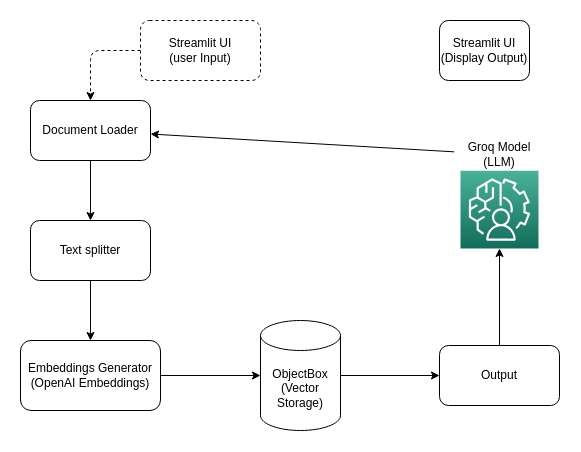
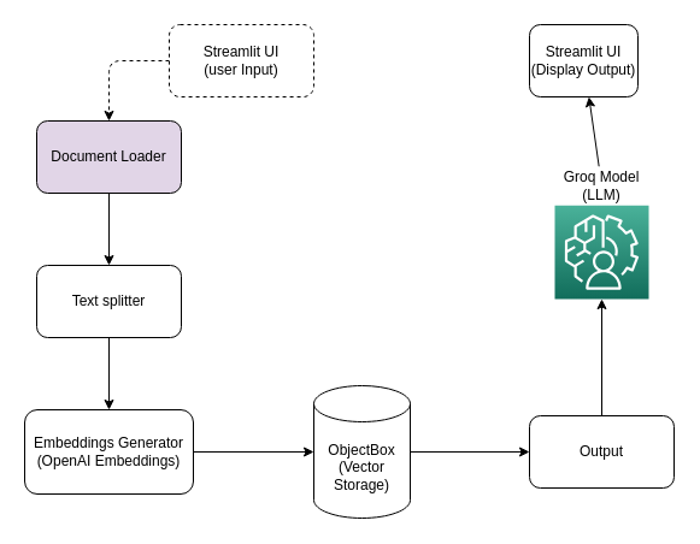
  <mxCell id="0" />
  <mxCell id="1" parent="0" />
  <mxCell id="2" style="edgeStyle=none;html=1;" edge="1" parent="1" source="3" target="5"><mxGeometry relative="1" as="geometry" /></mxCell>
- <mxCell id="3" value="Document Loader" style="rounded=1;whiteSpace=wrap;html=1;" vertex="1" parent="1"><mxGeometry x="30" y="100" width="120" height="60" as="geometry" /></mxCell>
+ <mxCell id="3" value="Document Loader" style="rounded=1;whiteSpace=wrap;html=1;fillColor=#e1d5e7;" vertex="1" parent="1"><mxGeometry x="30" y="100" width="120" height="60" as="geometry" /></mxCell>
  <mxCell id="4" style="edgeStyle=none;html=1;" edge="1" parent="1" source="5" target="7"><mxGeometry relative="1" as="geometry" /></mxCell>
  <mxCell id="5" value="Text splitter" style="rounded=1;whiteSpace=wrap;html=1;" vertex="1" parent="1"><mxGeometry x="30" y="220" width="120" height="60" as="geometry" /></mxCell>
  <mxCell id="6" style="edgeStyle=none;html=1;" edge="1" parent="1" source="7" target="9"><mxGeometry relative="1" as="geometry" /></mxCell>
  <mxCell id="7" value="Embeddings Generator&lt;br&gt;(OpenAI Embeddings)" style="rounded=1;whiteSpace=wrap;html=1;" vertex="1" parent="1"><mxGeometry x="20" y="340" width="140" height="70" as="geometry" /></mxCell>
  <mxCell id="8" style="edgeStyle=none;html=1;" edge="1" parent="1" source="9" target="11"><mxGeometry relative="1" as="geometry" /></mxCell>
  <mxCell id="9" value="ObjectBox&lt;br&gt;(Vector Storage)" style="shape=cylinder3;whiteSpace=wrap;html=1;boundedLbl=1;backgroundOutline=1;size=15;" vertex="1" parent="1"><mxGeometry x="260" y="320" width="80" height="110" as="geometry" /></mxCell>
  <mxCell id="10" style="edgeStyle=none;html=1;" edge="1" parent="1" source="11" target="13"><mxGeometry relative="1" as="geometry" /></mxCell>
  <mxCell id="11" value="Output" style="rounded=1;whiteSpace=wrap;html=1;" vertex="1" parent="1"><mxGeometry x="439" y="345" width="120" height="60" as="geometry" /></mxCell>
- <mxCell id="12" style="edgeStyle=none;html=1;startArrow=none;" edge="1" parent="1" source="18" target="3"><mxGeometry relative="1" as="geometry" /></mxCell>
+ <mxCell id="12" style="edgeStyle=none;html=1;startArrow=none;" edge="1" parent="1" source="18" target="14"><mxGeometry relative="1" as="geometry" /></mxCell>
  <mxCell id="13" value="" style="sketch=0;points=[[0,0,0],[0.25,0,0],[0.5,0,0],[0.75,0,0],[1,0,0],[0,1,0],[0.25,1,0],[0.5,1,0],[0.75,1,0],[1,1,0],[0,0.25,0],[0,0.5,0],[0,0.75,0],[1,0.25,0],[1,0.5,0],[1,0.75,0]];outlineConnect=0;fontColor=#232F3E;gradientColor=#4AB29A;gradientDirection=north;fillColor=#116D5B;strokeColor=#ffffff;dashed=0;verticalLabelPosition=bottom;verticalAlign=top;align=center;html=1;fontSize=12;fontStyle=0;aspect=fixed;shape=mxgraph.aws4.resourceIcon;resIcon=mxgraph.aws4.augmented_ai;" vertex="1" parent="1"><mxGeometry x="460" y="170" width="78" height="78" as="geometry" /></mxCell>
  <mxCell id="14" value="Streamlit UI&lt;br&gt;(Display Output)" style="rounded=1;whiteSpace=wrap;html=1;" vertex="1" parent="1"><mxGeometry x="439" y="20" width="90" height="60" as="geometry" /></mxCell>
  <mxCell id="15" style="edgeStyle=none;html=1;dashed=1;" edge="1" parent="1" source="16" target="3"><mxGeometry relative="1" as="geometry"><Array as="points"><mxPoint x="90" y="50" /></Array></mxGeometry></mxCell>
  <mxCell id="16" value="Streamlit UI&lt;br&gt;(user Input)" style="rounded=1;whiteSpace=wrap;html=1;dashed=1;" vertex="1" parent="1"><mxGeometry x="140" y="20" width="120" height="60" as="geometry" /></mxCell>
  <mxCell id="17" value="" style="edgeStyle=none;html=1;endArrow=none;" edge="1" parent="1" source="13" target="18"><mxGeometry relative="1" as="geometry"><mxPoint x="499" y="170" as="sourcePoint" /><mxPoint x="499" y="80" as="targetPoint" /></mxGeometry></mxCell>
  <mxCell id="18" value="Groq Model&lt;br&gt;(LLM)" style="text;html=1;strokeColor=none;fillColor=default;align=center;verticalAlign=middle;whiteSpace=wrap;rounded=0;" vertex="1" parent="1"><mxGeometry x="454" y="138" width="90" height="32" as="geometry" /></mxCell>
